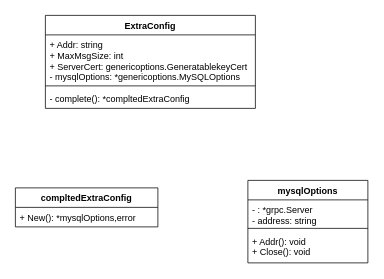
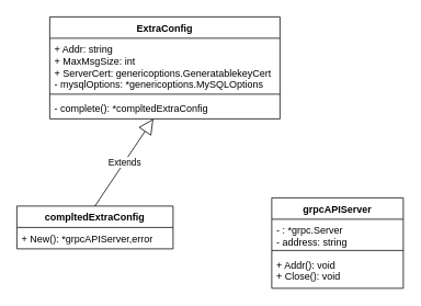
  <mxCell id="0" />
  <mxCell id="1" parent="0" />
  <mxCell id="2" value="ExtraConfig" style="swimlane;fontStyle=1;align=center;verticalAlign=top;childLayout=stackLayout;horizontal=1;startSize=26;horizontalStack=0;resizeParent=1;resizeParentMax=0;resizeLast=0;collapsible=1;marginBottom=0;whiteSpace=wrap;html=1;" vertex="1" parent="1"><mxGeometry x="60" y="20" width="280" height="124" as="geometry" /></mxCell>
  <mxCell id="3" value="+ Addr: string&lt;br&gt;+ MaxMsgSize: int&lt;br&gt;+ ServerCert: genericoptions.GeneratablekeyCert&lt;br&gt;- mysqlOptions: *genericoptions.MySQLOptions" style="text;strokeColor=none;fillColor=none;align=left;verticalAlign=top;spacingLeft=4;spacingRight=4;overflow=hidden;rotatable=0;points=[[0,0.5],[1,0.5]];portConstraint=eastwest;whiteSpace=wrap;html=1;" vertex="1" parent="2"><mxGeometry y="26" width="280" height="64" as="geometry" /></mxCell>
  <mxCell id="4" value="" style="line;strokeWidth=1;fillColor=none;align=left;verticalAlign=middle;spacingTop=-1;spacingLeft=3;spacingRight=3;rotatable=0;labelPosition=right;points=[];portConstraint=eastwest;strokeColor=inherit;" vertex="1" parent="2"><mxGeometry y="90" width="280" height="8" as="geometry" /></mxCell>
  <mxCell id="5" value="- complete(): *compltedExtraConfig" style="text;strokeColor=none;fillColor=none;align=left;verticalAlign=top;spacingLeft=4;spacingRight=4;overflow=hidden;rotatable=0;points=[[0,0.5],[1,0.5]];portConstraint=eastwest;whiteSpace=wrap;html=1;" vertex="1" parent="2"><mxGeometry y="98" width="280" height="26" as="geometry" /></mxCell>
  <mxCell id="6" value="compltedExtraConfig" style="swimlane;fontStyle=1;align=center;verticalAlign=top;childLayout=stackLayout;horizontal=1;startSize=26;horizontalStack=0;resizeParent=1;resizeParentMax=0;resizeLast=0;collapsible=1;marginBottom=0;whiteSpace=wrap;html=1;" vertex="1" parent="1"><mxGeometry x="20" y="250" width="190" height="52" as="geometry" /></mxCell>
- <mxCell id="7" value="+ New(): *mysqlOptions,error" style="text;strokeColor=none;fillColor=none;align=left;verticalAlign=top;spacingLeft=4;spacingRight=4;overflow=hidden;rotatable=0;points=[[0,0.5],[1,0.5]];portConstraint=eastwest;whiteSpace=wrap;html=1;" vertex="1" parent="6"><mxGeometry y="26" width="190" height="26" as="geometry" /></mxCell>
- <mxCell id="9" value="mysqlOptions" style="swimlane;fontStyle=1;align=center;verticalAlign=top;childLayout=stackLayout;horizontal=1;startSize=26;horizontalStack=0;resizeParent=1;resizeParentMax=0;resizeLast=0;collapsible=1;marginBottom=0;whiteSpace=wrap;html=1;" vertex="1" parent="1"><mxGeometry x="330" y="240" width="160" height="110" as="geometry" /></mxCell>
+ <mxCell id="7" value="+ New(): *grpcAPIServer,error" style="text;strokeColor=none;fillColor=none;align=left;verticalAlign=top;spacingLeft=4;spacingRight=4;overflow=hidden;rotatable=0;points=[[0,0.5],[1,0.5]];portConstraint=eastwest;whiteSpace=wrap;html=1;" vertex="1" parent="6"><mxGeometry y="26" width="190" height="26" as="geometry" /></mxCell>
+ <mxCell id="8" value="Extends" style="endArrow=block;endSize=16;endFill=0;html=1;rounded=0;exitX=0.5;exitY=0;exitDx=0;exitDy=0;entryX=0.45;entryY=1;entryDx=0;entryDy=0;entryPerimeter=0;" edge="1" parent="1" source="6" target="5"><mxGeometry width="160" relative="1" as="geometry"><mxPoint x="180" y="300" as="sourcePoint" /><mxPoint x="340" y="300" as="targetPoint" /></mxGeometry></mxCell>
+ <mxCell id="9" value="grpcAPIServer" style="swimlane;fontStyle=1;align=center;verticalAlign=top;childLayout=stackLayout;horizontal=1;startSize=26;horizontalStack=0;resizeParent=1;resizeParentMax=0;resizeLast=0;collapsible=1;marginBottom=0;whiteSpace=wrap;html=1;" vertex="1" parent="1"><mxGeometry x="330" y="240" width="160" height="110" as="geometry" /></mxCell>
  <mxCell id="10" value="- : *grpc.Server&lt;br&gt;- address: string" style="text;strokeColor=none;fillColor=none;align=left;verticalAlign=top;spacingLeft=4;spacingRight=4;overflow=hidden;rotatable=0;points=[[0,0.5],[1,0.5]];portConstraint=eastwest;whiteSpace=wrap;html=1;" vertex="1" parent="9"><mxGeometry y="26" width="160" height="34" as="geometry" /></mxCell>
  <mxCell id="11" value="" style="line;strokeWidth=1;fillColor=none;align=left;verticalAlign=middle;spacingTop=-1;spacingLeft=3;spacingRight=3;rotatable=0;labelPosition=right;points=[];portConstraint=eastwest;strokeColor=inherit;" vertex="1" parent="9"><mxGeometry y="60" width="160" height="8" as="geometry" /></mxCell>
  <mxCell id="12" value="+ Addr(): void&lt;br&gt;+ Close(): void" style="text;strokeColor=none;fillColor=none;align=left;verticalAlign=top;spacingLeft=4;spacingRight=4;overflow=hidden;rotatable=0;points=[[0,0.5],[1,0.5]];portConstraint=eastwest;whiteSpace=wrap;html=1;" vertex="1" parent="9"><mxGeometry y="68" width="160" height="42" as="geometry" /></mxCell>
